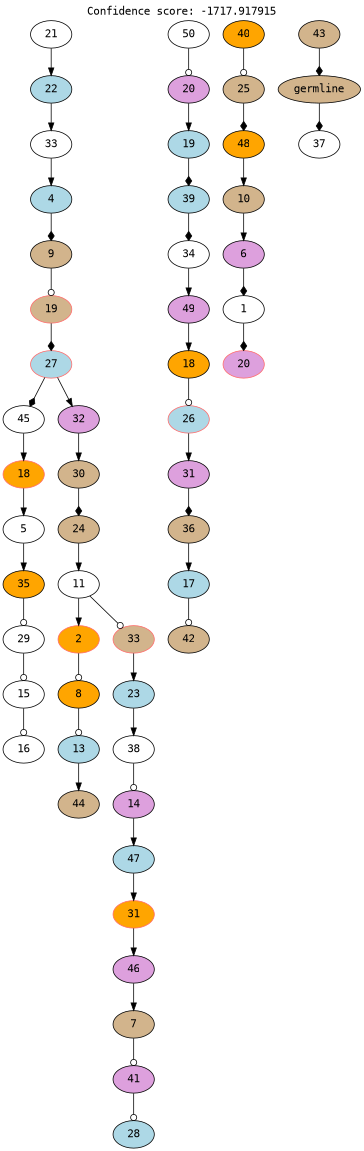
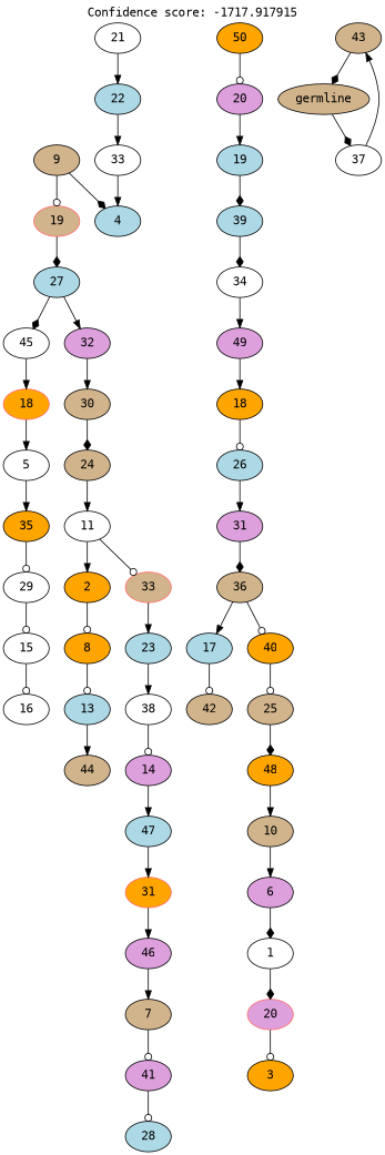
  digraph {
    fontname="DejaVu Sans Mono"
    label="Confidence score: -1717.917915"
    labelloc=t
    node [fillcolor=tan fontname="DejaVu Sans Mono" style=filled]
    edge [arrowhead=normal fontname="DejaVu Sans Mono"]
    n1 [fillcolor=white label=15]
    n2 [fillcolor=white label=16]
    n3 [fillcolor=white label=29]
    n4 [fillcolor=orange label=35]
    n5 [fillcolor=white label=5]
    n6 [color=indianred1 fillcolor=orange label=18]
    n7 [fillcolor=white label=45]
    n8 [fillcolor=lightblue label=13]
    n9 [label=44]
    n10 [fillcolor=orange label=8]
-   n11 [fillcolor=orange label=2 color=indianred1]
+   n11 [fillcolor=orange label=2]
    n12 [fillcolor=plum label=41]
    n13 [fillcolor=lightblue label=28]
    n14 [label=7]
    n15 [fillcolor=plum label=46]
    n16 [color=indianred1 fillcolor=orange label=31]
    n17 [fillcolor=lightblue label=47]
    n18 [fillcolor=plum label=14]
    n19 [fillcolor=white label=38]
    n20 [fillcolor=lightblue label=23]
    n21 [color=indianred1 label=33]
    n22 [fillcolor=white label=11]
    n23 [label=24]
    n24 [label=30]
    n25 [fillcolor=plum label=32]
-   n26 [fillcolor=lightblue label=27 color=indianred1]
+   n26 [fillcolor=lightblue label=27]
    n27 [color=indianred1 label=19]
    n28 [label=9]
    n29 [fillcolor=lightblue label=4]
    n30 [fillcolor=white label=33]
    n31 [fillcolor=lightblue label=22]
    n32 [fillcolor=white label=21]
    n33 [label=42]
    n34 [fillcolor=lightblue label=17]
    n35 [color=indianred1 fillcolor=plum label=20]
+   n36 [fillcolor=orange label=3]
    n37 [fillcolor=white label=1]
    n38 [fillcolor=plum label=6]
    n39 [label=10]
    n40 [fillcolor=orange label=48]
    n41 [label=25]
    n42 [fillcolor=orange label=40]
    n43 [label=36]
    n44 [fillcolor=plum label=31]
-   n45 [fillcolor=lightblue label=26 color=indianred1]
+   n45 [fillcolor=lightblue label=26]
    n46 [fillcolor=orange label=18]
    n47 [fillcolor=plum label=49]
    n48 [fillcolor=white label=34]
    n49 [fillcolor=lightblue label=39]
    n50 [fillcolor=lightblue label=19]
    n51 [fillcolor=plum label=20]
-   n52 [fillcolor=white label=50]
+   n52 [fillcolor=orange label=50]
    n53 [label=43]
    n54 [label=germline]
    n55 [fillcolor=white label=37]
    n1 -> n2 [arrowhead=odot]
    n3 -> n1 [arrowhead=odot]
    n4 -> n3 [arrowhead=odot]
    n5 -> n4
    n6 -> n5
    n7 -> n6
    n8 -> n9
    n10 -> n8 [arrowhead=odot]
    n11 -> n10 [arrowhead=odot]
    n12 -> n13 [arrowhead=odot]
    n14 -> n12 [arrowhead=odot]
    n15 -> n14
    n16 -> n15
    n17 -> n16
    n18 -> n17
    n19 -> n18 [arrowhead=odot]
    n20 -> n19
    n21 -> n20
    n22 -> n11
    n22 -> n21 [arrowhead=odot]
    n23 -> n22
    n24 -> n23 [arrowhead=diamond]
    n25 -> n24
    n26 -> n7 [arrowhead=diamond]
    n26 -> n25
    n27 -> n26 [arrowhead=diamond]
    n28 -> n27 [arrowhead=odot]
-   n29 -> n28 [arrowhead=diamond]
+   n28 -> n29 [arrowhead=diamond]
    n30 -> n29
    n31 -> n30
    n32 -> n31
    n34 -> n33 [arrowhead=odot]
+   n35 -> n36 [arrowhead=odot]
    n37 -> n35 [arrowhead=diamond]
    n38 -> n37 [arrowhead=diamond]
    n39 -> n38
    n40 -> n39
    n41 -> n40 [arrowhead=diamond]
    n42 -> n41 [arrowhead=odot]
    n43 -> n34
+   n43 -> n42 [arrowhead=odot]
    n44 -> n43 [arrowhead=diamond]
    n45 -> n44
    n46 -> n45 [arrowhead=odot]
    n47 -> n46
    n48 -> n47
    n49 -> n48 [arrowhead=diamond]
    n50 -> n49 [arrowhead=diamond]
    n51 -> n50
    n52 -> n51 [arrowhead=odot]
    n53 -> n54 [arrowhead=diamond]
    n54 -> n55 [arrowhead=diamond]
+   n55 -> n53
  }
